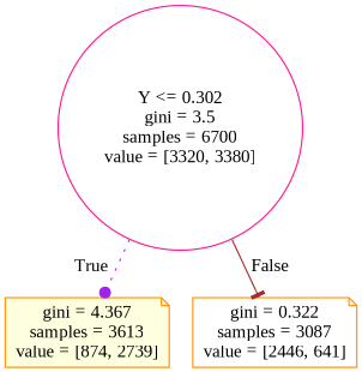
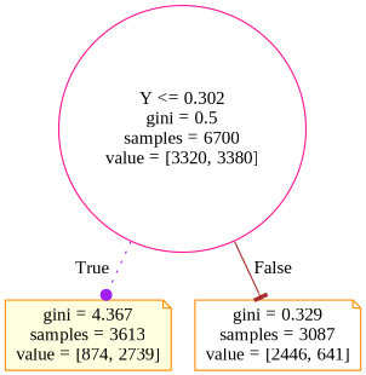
  digraph {
    fontname="Liberation Serif"
    node [color=darkorange fillcolor=white fontname="Liberation Serif" shape=note style="filled, rounded"]
    edge [fontname="Liberation Serif" labeldistance=2.5]
-   n1 [color=deeppink label="Y <= 0.302\ngini = 3.5\nsamples = 6700\nvalue = [3320, 3380]" shape=circle]
+   n1 [color=deeppink label="Y <= 0.302\ngini = 0.5\nsamples = 6700\nvalue = [3320, 3380]" shape=circle]
    n2 [fillcolor=lightyellow label="gini = 4.367\nsamples = 3613\nvalue = [874, 2739]"]
-   n3 [label="gini = 0.322\nsamples = 3087\nvalue = [2446, 641]"]
+   n3 [label="gini = 0.329\nsamples = 3087\nvalue = [2446, 641]"]
    n1 -> n2 [arrowhead=dot color=purple headlabel=True labelangle=45 style=dotted]
    n1 -> n3 [arrowhead=tee color=brown headlabel=False labelangle=-45 style=solid]
  }
